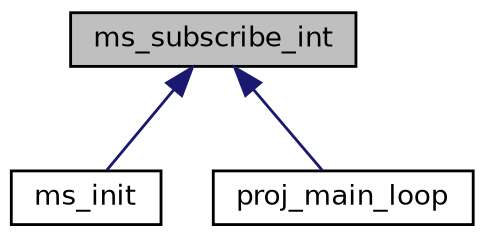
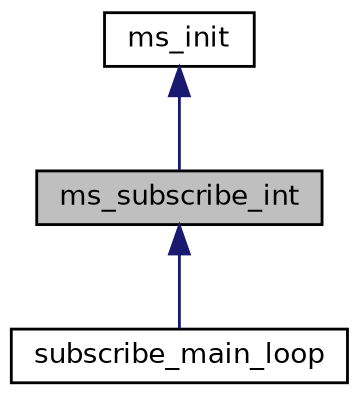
  digraph {
    rankdir=TB
    node [color=black fillcolor=white fontname=Helvetica fontsize=10 shape=record style=filled]
    edge [color=midnightblue dir=back fontname=Helvetica fontsize=10 labelfontname=Helvetica labelfontsize=10 style=solid]
    n1 [fillcolor=grey75 fontcolor=black height=0.2 label=ms_subscribe_int width=0.4]
    n2 [height=0.2 label=ms_init width=0.4]
-   n3 [height=0.2 label=proj_main_loop width=0.4]
-   n1 -> n2
+   n3 [height=0.2 label=subscribe_main_loop width=0.4]
+   n2 -> n1
    n1 -> n3
  }
